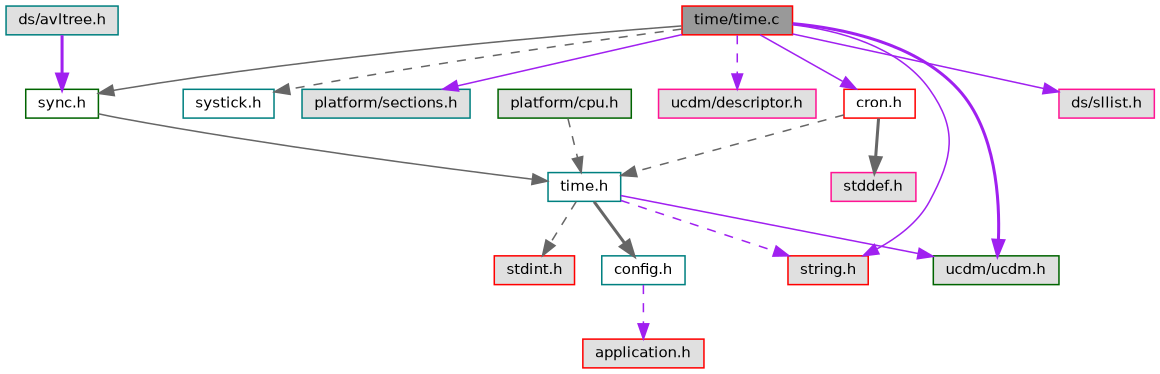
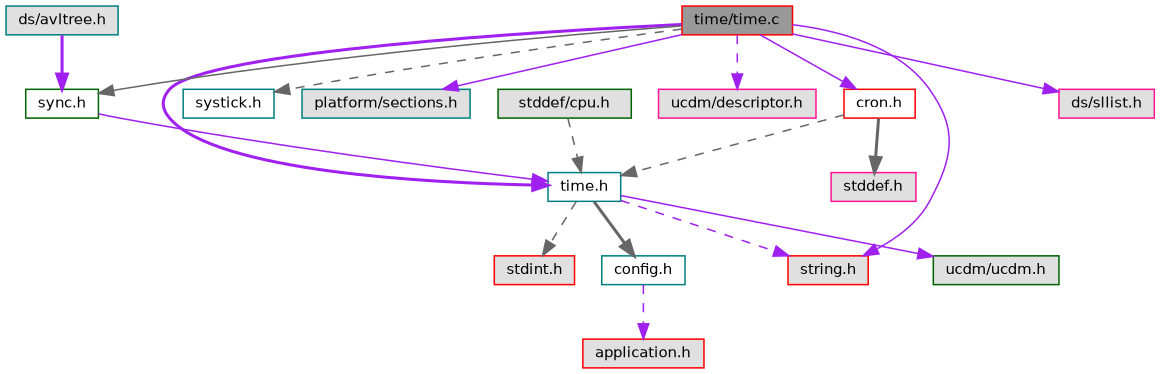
  digraph {
    node [color=red fillcolor="#E0E0E0" fontname=Helvetica fontsize=10 shape=box style=filled]
    edge [color=purple fontname=Helvetica fontsize=10 labelfontname=Helvetica labelfontsize=10 style=solid]
    n1 [fillcolor=grey60 fontcolor=black height=0.2 label="time/time.c" width=0.4]
    n2 [color=deeppink height=0.2 label="ds/sllist.h" width=0.4]
    n3 [color=deeppink height=0.2 label="ucdm/descriptor.h" width=0.4]
    n4 [height=0.2 label="string.h" width=0.4]
    n5 [color=teal fillcolor=white height=0.2 label="time.h" width=0.4]
    n6 [color=teal fillcolor=white height=0.2 label="systick.h" width=0.4]
    n7 [color=darkgreen fillcolor=white height=0.2 label="sync.h" width=0.4]
    n8 [fillcolor=white height=0.2 label="cron.h" width=0.4]
    n9 [color=teal height=0.2 label="platform/sections.h" width=0.4]
    n10 [height=0.2 label="stdint.h" width=0.4]
    n11 [color=teal fillcolor=white height=0.2 label="config.h" width=0.4]
    n12 [color=darkgreen height=0.2 label="ucdm/ucdm.h" width=0.4]
    n13 [color=deeppink height=0.2 label="stddef.h" width=0.4]
    n14 [height=0.2 label="application.h" width=0.4]
-   n15 [color=darkgreen height=0.2 label="platform/cpu.h" width=0.4]
+   n15 [color=darkgreen height=0.2 label="stddef/cpu.h" width=0.4]
    n16 [color=teal height=0.2 label="ds/avltree.h" width=0.4]
    n1 -> n2
    n1 -> n3 [style=dashed]
    n1 -> n4
-   n1 -> n12 [style=bold]
+   n1 -> n5 [style=bold]
    n1 -> n6 [color=gray40 style=dashed]
    n1 -> n7 [color=gray40]
    n1 -> n8
    n1 -> n9
    n5 -> n4 [style=dashed]
    n5 -> n10 [color=gray40 style=dashed]
    n5 -> n11 [color=gray40 style=bold]
    n5 -> n12
-   n7 -> n5 [color=gray40]
+   n7 -> n5
    n8 -> n5 [color=gray40 style=dashed]
    n8 -> n13 [color=gray40 style=bold]
    n11 -> n14 [style=dashed]
    n15 -> n5 [color=gray40 style=dashed]
    n16 -> n7 [style=bold]
  }
